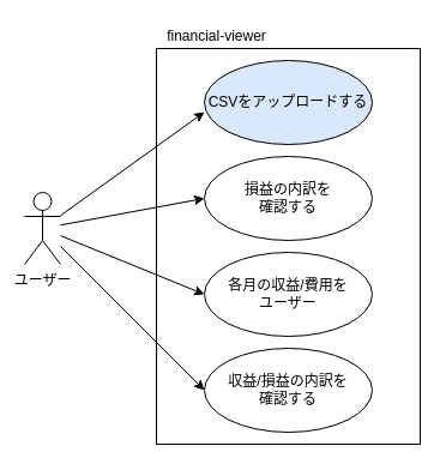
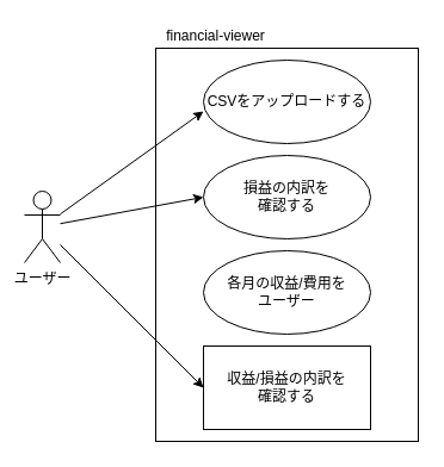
  <mxCell id="0" />
  <mxCell id="1" parent="0" />
  <mxCell id="2" style="rounded=0;orthogonalLoop=1;jettySize=auto;html=1;entryX=0;entryY=0.614;entryDx=0;entryDy=0;entryPerimeter=0;" edge="1" parent="1" source="6" target="7"><mxGeometry relative="1" as="geometry" /></mxCell>
  <mxCell id="3" style="edgeStyle=none;rounded=0;orthogonalLoop=1;jettySize=auto;html=1;entryX=0;entryY=0.5;entryDx=0;entryDy=0;" edge="1" parent="1" source="6" target="8"><mxGeometry relative="1" as="geometry" /></mxCell>
- <mxCell id="4" style="edgeStyle=none;rounded=0;orthogonalLoop=1;jettySize=auto;html=1;entryX=0;entryY=0.5;entryDx=0;entryDy=0;" edge="1" parent="1" source="6" target="9"><mxGeometry relative="1" as="geometry" /></mxCell>
  <mxCell id="5" style="edgeStyle=none;rounded=0;orthogonalLoop=1;jettySize=auto;html=1;entryX=0;entryY=0.5;entryDx=0;entryDy=0;" edge="1" parent="1" source="6" target="10"><mxGeometry relative="1" as="geometry" /></mxCell>
  <mxCell id="6" value="ユーザー" style="shape=umlActor;verticalLabelPosition=bottom;labelBackgroundColor=#ffffff;verticalAlign=top;html=1;" vertex="1" parent="1"><mxGeometry x="20" y="160" width="30" height="60" as="geometry" /></mxCell>
- <mxCell id="7" value="CSVをアップロードする" style="ellipse;whiteSpace=wrap;html=1;fillColor=#dae8fc;" vertex="1" parent="1"><mxGeometry x="170" y="50" width="140" height="70" as="geometry" /></mxCell>
+ <mxCell id="7" value="CSVをアップロードする" style="ellipse;whiteSpace=wrap;html=1;" vertex="1" parent="1"><mxGeometry x="170" y="50" width="140" height="70" as="geometry" /></mxCell>
  <mxCell id="8" value="損益の内訳を&lt;br&gt;確認する" style="ellipse;whiteSpace=wrap;html=1;" vertex="1" parent="1"><mxGeometry x="170" y="130" width="140" height="70" as="geometry" /></mxCell>
  <mxCell id="9" value="各月の収益/費用を&lt;br&gt;ユーザー" style="ellipse;whiteSpace=wrap;html=1;" vertex="1" parent="1"><mxGeometry x="170" y="210" width="140" height="70" as="geometry" /></mxCell>
- <mxCell id="10" value="収益/損益の内訳を&lt;br&gt;確認する" style="ellipse;whiteSpace=wrap;html=1;" vertex="1" parent="1"><mxGeometry x="170" y="290" width="140" height="70" as="geometry" /></mxCell>
+ <mxCell id="10" value="収益/損益の内訳を&lt;br&gt;確認する" style="whiteSpace=wrap;html=1;rounded=0;" vertex="1" parent="1"><mxGeometry x="170" y="290" width="140" height="70" as="geometry" /></mxCell>
  <mxCell id="11" value="" style="rounded=0;whiteSpace=wrap;html=1;fillColor=none;" vertex="1" parent="1"><mxGeometry x="130" y="40" width="220" height="330" as="geometry" /></mxCell>
  <mxCell id="12" value="financial-viewer" style="text;html=1;align=center;verticalAlign=middle;resizable=0;points=[];autosize=1;" vertex="1" parent="1"><mxGeometry x="130" y="20" width="100" height="20" as="geometry" /></mxCell>
